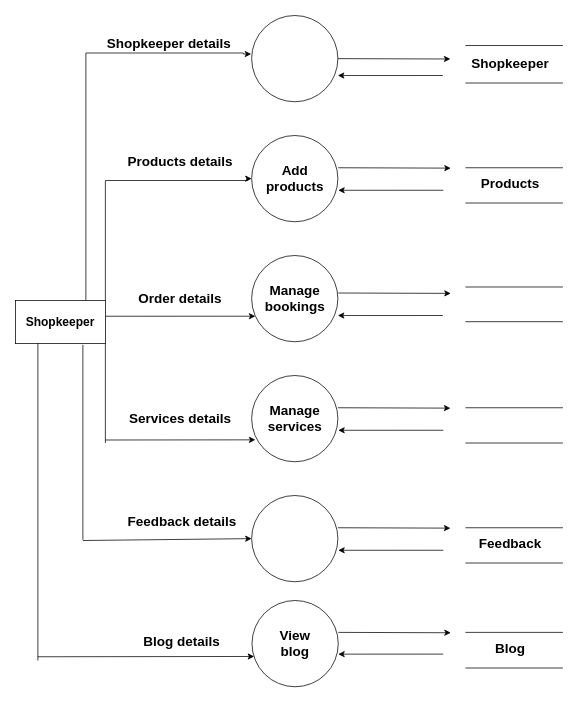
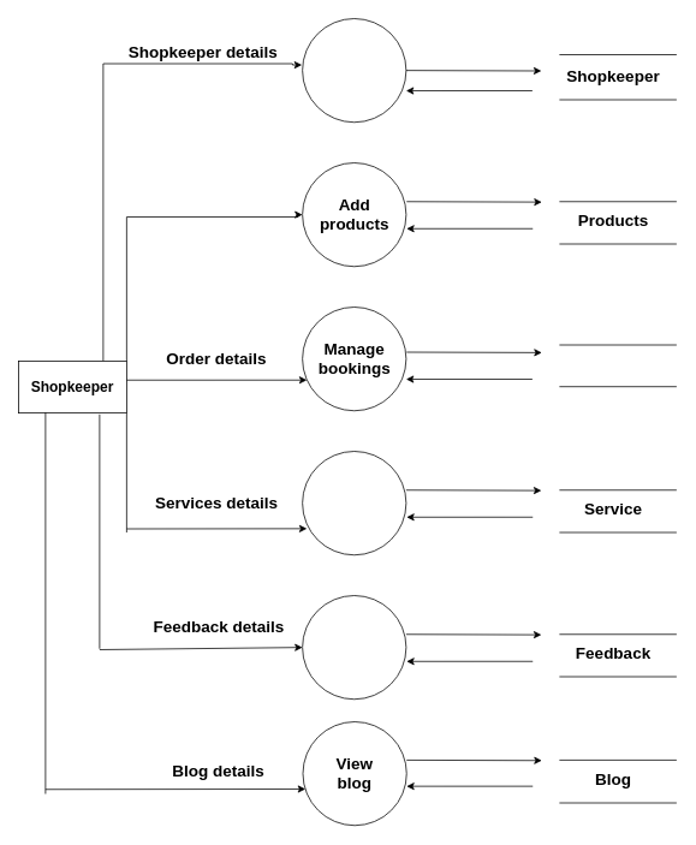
  <mxCell id="0" />
  <mxCell id="1" parent="0" />
  <mxCell id="2" style="edgeStyle=orthogonalEdgeStyle;rounded=0;orthogonalLoop=1;jettySize=auto;html=1;exitX=1;exitY=0;exitDx=0;exitDy=0;fontSize=18;entryX=0;entryY=0.5;entryDx=0;entryDy=0;" parent="1" source="4" target="6" edge="1"><mxGeometry relative="1" as="geometry"><mxPoint x="330" y="240" as="targetPoint" /><Array as="points"><mxPoint x="140" y="240" /><mxPoint x="330" y="240" /><mxPoint x="330" y="238" /></Array></mxGeometry></mxCell>
  <mxCell id="3" style="edgeStyle=orthogonalEdgeStyle;rounded=0;orthogonalLoop=1;jettySize=auto;html=1;exitX=0.75;exitY=0;exitDx=0;exitDy=0;fontSize=18;entryX=-0.04;entryY=0.447;entryDx=0;entryDy=0;entryPerimeter=0;" parent="1" edge="1"><mxGeometry relative="1" as="geometry"><mxPoint x="334.4" y="71.405" as="targetPoint" /><mxPoint x="114" y="400" as="sourcePoint" /><Array as="points"><mxPoint x="114" y="70" /><mxPoint x="324" y="70" /><mxPoint x="324" y="71" /></Array></mxGeometry></mxCell>
  <mxCell id="4" value="" style="rounded=0;whiteSpace=wrap;html=1;flipV=1;flipH=0;" parent="1" vertex="1"><mxGeometry x="20" y="400" width="120" height="57.5" as="geometry" /></mxCell>
  <mxCell id="5" value="" style="ellipse;whiteSpace=wrap;html=1;aspect=fixed;rounded=0;" parent="1" vertex="1"><mxGeometry x="335" y="20" width="115" height="115" as="geometry" /></mxCell>
  <mxCell id="6" value="" style="ellipse;whiteSpace=wrap;html=1;aspect=fixed;rounded=0;" parent="1" vertex="1"><mxGeometry x="335" y="180" width="115" height="115" as="geometry" /></mxCell>
  <mxCell id="7" value="" style="ellipse;whiteSpace=wrap;html=1;aspect=fixed;rounded=0;" parent="1" vertex="1"><mxGeometry x="335" y="340" width="115" height="115" as="geometry" /></mxCell>
  <mxCell id="8" value="" style="ellipse;whiteSpace=wrap;html=1;aspect=fixed;rounded=0;" parent="1" vertex="1"><mxGeometry x="335" y="500" width="115" height="115" as="geometry" /></mxCell>
  <mxCell id="9" value="" style="ellipse;whiteSpace=wrap;html=1;aspect=fixed;rounded=0;" parent="1" vertex="1"><mxGeometry x="335" y="660" width="115" height="115" as="geometry" /></mxCell>
  <mxCell id="10" value="&lt;font size=&quot;3&quot;&gt;Shopkeeper&lt;/font&gt;" style="text;html=1;strokeColor=none;fillColor=none;align=center;verticalAlign=middle;whiteSpace=wrap;rounded=0;fontStyle=1" parent="1" vertex="1"><mxGeometry x="50" y="413.75" width="60" height="30" as="geometry" /></mxCell>
  <mxCell id="11" value="&lt;b&gt;Add products&lt;/b&gt;" style="text;html=1;strokeColor=none;fillColor=none;align=center;verticalAlign=middle;whiteSpace=wrap;rounded=0;fontSize=18;" parent="1" vertex="1"><mxGeometry x="363" y="223" width="60" height="30" as="geometry" /></mxCell>
  <mxCell id="12" value="Manage bookings" style="text;html=1;strokeColor=none;fillColor=none;align=center;verticalAlign=middle;whiteSpace=wrap;rounded=0;fontSize=18;fontStyle=1" parent="1" vertex="1"><mxGeometry x="363" y="383" width="60" height="30" as="geometry" /></mxCell>
- <mxCell id="13" value="&lt;b&gt;Manage services&lt;/b&gt;" style="text;html=1;strokeColor=none;fillColor=none;align=center;verticalAlign=middle;whiteSpace=wrap;rounded=0;fontSize=18;" parent="1" vertex="1"><mxGeometry x="363" y="543" width="60" height="30" as="geometry" /></mxCell>
  <mxCell id="14" value="" style="ellipse;whiteSpace=wrap;html=1;aspect=fixed;rounded=0;" parent="1" vertex="1"><mxGeometry x="335.5" y="800" width="115" height="115" as="geometry" /></mxCell>
  <mxCell id="15" value="View blog" style="text;html=1;strokeColor=none;fillColor=none;align=center;verticalAlign=middle;whiteSpace=wrap;rounded=0;fontSize=18;fontStyle=1" parent="1" vertex="1"><mxGeometry x="362.5" y="842.5" width="60" height="30" as="geometry" /></mxCell>
  <mxCell id="16" value="" style="endArrow=classic;html=1;rounded=0;fontSize=18;exitX=1;exitY=0.635;exitDx=0;exitDy=0;entryX=0.043;entryY=0.704;entryDx=0;entryDy=0;entryPerimeter=0;exitPerimeter=0;" parent="1" source="4" target="7" edge="1"><mxGeometry width="50" height="50" relative="1" as="geometry"><mxPoint x="390" y="470" as="sourcePoint" /><mxPoint x="440" y="420" as="targetPoint" /></mxGeometry></mxCell>
  <mxCell id="17" value="" style="endArrow=none;html=1;rounded=0;fontSize=18;entryX=1;entryY=1;entryDx=0;entryDy=0;" parent="1" target="4" edge="1"><mxGeometry width="50" height="50" relative="1" as="geometry"><mxPoint x="140" y="590" as="sourcePoint" /><mxPoint x="440" y="510" as="targetPoint" /></mxGeometry></mxCell>
  <mxCell id="18" value="" style="endArrow=classic;html=1;rounded=0;fontSize=18;entryX=0.043;entryY=0.746;entryDx=0;entryDy=0;entryPerimeter=0;" parent="1" target="8" edge="1"><mxGeometry width="50" height="50" relative="1" as="geometry"><mxPoint x="140" y="586" as="sourcePoint" /><mxPoint x="440" y="510" as="targetPoint" /></mxGeometry></mxCell>
  <mxCell id="19" value="" style="endArrow=none;html=1;rounded=0;fontSize=18;" parent="1" edge="1"><mxGeometry width="50" height="50" relative="1" as="geometry"><mxPoint x="110" y="459" as="sourcePoint" /><mxPoint x="110" y="719" as="targetPoint" /></mxGeometry></mxCell>
  <mxCell id="20" value="" style="endArrow=classic;html=1;rounded=0;fontSize=18;entryX=0;entryY=0.5;entryDx=0;entryDy=0;" parent="1" target="9" edge="1"><mxGeometry width="50" height="50" relative="1" as="geometry"><mxPoint x="110" y="720" as="sourcePoint" /><mxPoint x="440" y="600" as="targetPoint" /></mxGeometry></mxCell>
  <mxCell id="21" value="" style="endArrow=none;html=1;rounded=0;fontSize=18;" parent="1" edge="1"><mxGeometry width="50" height="50" relative="1" as="geometry"><mxPoint x="50" y="457" as="sourcePoint" /><mxPoint x="50" y="880" as="targetPoint" /></mxGeometry></mxCell>
  <mxCell id="22" value="" style="endArrow=classic;html=1;rounded=0;fontSize=18;entryX=0.025;entryY=0.649;entryDx=0;entryDy=0;entryPerimeter=0;" parent="1" target="14" edge="1"><mxGeometry width="50" height="50" relative="1" as="geometry"><mxPoint x="50" y="875" as="sourcePoint" /><mxPoint x="440" y="780" as="targetPoint" /></mxGeometry></mxCell>
  <mxCell id="23" value="" style="endArrow=none;html=1;rounded=0;fontSize=18;" parent="1" edge="1"><mxGeometry width="50" height="50" relative="1" as="geometry"><mxPoint x="750" y="60" as="sourcePoint" /><mxPoint x="620" y="60" as="targetPoint" /></mxGeometry></mxCell>
  <mxCell id="24" value="" style="endArrow=none;html=1;rounded=0;fontSize=18;" parent="1" edge="1"><mxGeometry width="50" height="50" relative="1" as="geometry"><mxPoint x="750" y="110" as="sourcePoint" /><mxPoint x="620" y="110" as="targetPoint" /></mxGeometry></mxCell>
  <mxCell id="25" value="" style="endArrow=none;html=1;rounded=0;fontSize=18;" parent="1" edge="1"><mxGeometry width="50" height="50" relative="1" as="geometry"><mxPoint x="750" y="223" as="sourcePoint" /><mxPoint x="620" y="223" as="targetPoint" /></mxGeometry></mxCell>
  <mxCell id="26" value="" style="endArrow=none;html=1;rounded=0;fontSize=18;" parent="1" edge="1"><mxGeometry width="50" height="50" relative="1" as="geometry"><mxPoint x="750" y="270" as="sourcePoint" /><mxPoint x="620" y="270" as="targetPoint" /></mxGeometry></mxCell>
  <mxCell id="27" value="" style="endArrow=none;html=1;rounded=0;fontSize=18;" parent="1" edge="1"><mxGeometry width="50" height="50" relative="1" as="geometry"><mxPoint x="750" y="382" as="sourcePoint" /><mxPoint x="620" y="382" as="targetPoint" /></mxGeometry></mxCell>
  <mxCell id="28" value="" style="endArrow=none;html=1;rounded=0;fontSize=18;" parent="1" edge="1"><mxGeometry width="50" height="50" relative="1" as="geometry"><mxPoint x="750" y="428.25" as="sourcePoint" /><mxPoint x="620" y="428.25" as="targetPoint" /></mxGeometry></mxCell>
  <mxCell id="29" value="" style="endArrow=none;html=1;rounded=0;fontSize=18;" parent="1" edge="1"><mxGeometry width="50" height="50" relative="1" as="geometry"><mxPoint x="750" y="543" as="sourcePoint" /><mxPoint x="620" y="543" as="targetPoint" /></mxGeometry></mxCell>
  <mxCell id="30" value="" style="endArrow=none;html=1;rounded=0;fontSize=18;" parent="1" edge="1"><mxGeometry width="50" height="50" relative="1" as="geometry"><mxPoint x="750" y="590" as="sourcePoint" /><mxPoint x="620" y="590" as="targetPoint" /></mxGeometry></mxCell>
  <mxCell id="31" value="" style="endArrow=none;html=1;rounded=0;fontSize=18;" parent="1" edge="1"><mxGeometry width="50" height="50" relative="1" as="geometry"><mxPoint x="750" y="703" as="sourcePoint" /><mxPoint x="620" y="703" as="targetPoint" /></mxGeometry></mxCell>
  <mxCell id="32" value="" style="endArrow=none;html=1;rounded=0;fontSize=18;" parent="1" edge="1"><mxGeometry width="50" height="50" relative="1" as="geometry"><mxPoint x="750" y="750" as="sourcePoint" /><mxPoint x="620" y="750" as="targetPoint" /></mxGeometry></mxCell>
  <mxCell id="33" value="" style="endArrow=none;html=1;rounded=0;fontSize=18;" parent="1" edge="1"><mxGeometry width="50" height="50" relative="1" as="geometry"><mxPoint x="750" y="842.5" as="sourcePoint" /><mxPoint x="620" y="842.5" as="targetPoint" /></mxGeometry></mxCell>
  <mxCell id="34" value="" style="endArrow=none;html=1;rounded=0;fontSize=18;" parent="1" edge="1"><mxGeometry width="50" height="50" relative="1" as="geometry"><mxPoint x="750" y="890" as="sourcePoint" /><mxPoint x="620" y="890" as="targetPoint" /></mxGeometry></mxCell>
  <mxCell id="35" value="" style="endArrow=classic;html=1;rounded=0;fontSize=18;exitX=1;exitY=0.5;exitDx=0;exitDy=0;" parent="1" source="5" edge="1"><mxGeometry width="50" height="50" relative="1" as="geometry"><mxPoint x="430" y="150" as="sourcePoint" /><mxPoint x="600" y="78" as="targetPoint" /></mxGeometry></mxCell>
  <mxCell id="36" value="" style="endArrow=classic;html=1;rounded=0;fontSize=18;entryX=1;entryY=0.696;entryDx=0;entryDy=0;entryPerimeter=0;" parent="1" target="5" edge="1"><mxGeometry width="50" height="50" relative="1" as="geometry"><mxPoint x="590" y="100" as="sourcePoint" /><mxPoint x="570" y="120" as="targetPoint" /></mxGeometry></mxCell>
  <mxCell id="37" value="" style="endArrow=classic;html=1;rounded=0;fontSize=18;exitX=1;exitY=0.5;exitDx=0;exitDy=0;" parent="1" edge="1"><mxGeometry width="50" height="50" relative="1" as="geometry"><mxPoint x="450.5" y="223" as="sourcePoint" /><mxPoint x="600.5" y="223.5" as="targetPoint" /></mxGeometry></mxCell>
  <mxCell id="38" value="" style="endArrow=classic;html=1;rounded=0;fontSize=18;exitX=1;exitY=0.5;exitDx=0;exitDy=0;" parent="1" edge="1"><mxGeometry width="50" height="50" relative="1" as="geometry"><mxPoint x="450.5" y="390" as="sourcePoint" /><mxPoint x="600.5" y="390.5" as="targetPoint" /></mxGeometry></mxCell>
  <mxCell id="39" value="" style="endArrow=classic;html=1;rounded=0;fontSize=18;entryX=1;entryY=0.696;entryDx=0;entryDy=0;entryPerimeter=0;" parent="1" edge="1"><mxGeometry width="50" height="50" relative="1" as="geometry"><mxPoint x="590.5" y="253" as="sourcePoint" /><mxPoint x="450.5" y="253.04" as="targetPoint" /></mxGeometry></mxCell>
  <mxCell id="40" value="" style="endArrow=classic;html=1;rounded=0;fontSize=18;entryX=1;entryY=0.696;entryDx=0;entryDy=0;entryPerimeter=0;" parent="1" edge="1"><mxGeometry width="50" height="50" relative="1" as="geometry"><mxPoint x="590" y="420" as="sourcePoint" /><mxPoint x="450" y="420.04" as="targetPoint" /></mxGeometry></mxCell>
  <mxCell id="41" value="" style="endArrow=classic;html=1;rounded=0;fontSize=18;entryX=1;entryY=0.696;entryDx=0;entryDy=0;entryPerimeter=0;" parent="1" edge="1"><mxGeometry width="50" height="50" relative="1" as="geometry"><mxPoint x="590.5" y="573" as="sourcePoint" /><mxPoint x="450.5" y="573.04" as="targetPoint" /></mxGeometry></mxCell>
  <mxCell id="42" value="" style="endArrow=classic;html=1;rounded=0;fontSize=18;entryX=1;entryY=0.696;entryDx=0;entryDy=0;entryPerimeter=0;" parent="1" edge="1"><mxGeometry width="50" height="50" relative="1" as="geometry"><mxPoint x="590.5" y="733" as="sourcePoint" /><mxPoint x="450.5" y="733.04" as="targetPoint" /></mxGeometry></mxCell>
  <mxCell id="43" value="" style="endArrow=classic;html=1;rounded=0;fontSize=18;exitX=1;exitY=0.5;exitDx=0;exitDy=0;" parent="1" edge="1"><mxGeometry width="50" height="50" relative="1" as="geometry"><mxPoint x="450" y="543" as="sourcePoint" /><mxPoint x="600" y="543.5" as="targetPoint" /></mxGeometry></mxCell>
  <mxCell id="44" value="" style="endArrow=classic;html=1;rounded=0;fontSize=18;exitX=1;exitY=0.5;exitDx=0;exitDy=0;" parent="1" edge="1"><mxGeometry width="50" height="50" relative="1" as="geometry"><mxPoint x="450" y="703" as="sourcePoint" /><mxPoint x="600" y="703.5" as="targetPoint" /></mxGeometry></mxCell>
  <mxCell id="45" value="" style="endArrow=classic;html=1;rounded=0;fontSize=18;exitX=1;exitY=0.5;exitDx=0;exitDy=0;" parent="1" edge="1"><mxGeometry width="50" height="50" relative="1" as="geometry"><mxPoint x="450.5" y="842.5" as="sourcePoint" /><mxPoint x="600.5" y="843" as="targetPoint" /></mxGeometry></mxCell>
  <mxCell id="46" value="" style="endArrow=classic;html=1;rounded=0;fontSize=18;entryX=1;entryY=0.696;entryDx=0;entryDy=0;entryPerimeter=0;" parent="1" edge="1"><mxGeometry width="50" height="50" relative="1" as="geometry"><mxPoint x="590.5" y="871.5" as="sourcePoint" /><mxPoint x="450.5" y="871.54" as="targetPoint" /></mxGeometry></mxCell>
  <mxCell id="47" value="Shopkeeper" style="text;html=1;strokeColor=none;fillColor=none;align=center;verticalAlign=middle;whiteSpace=wrap;rounded=0;fontSize=18;fontStyle=1" parent="1" vertex="1"><mxGeometry x="650" y="70" width="60" height="30" as="geometry" /></mxCell>
  <mxCell id="48" value="Products" style="text;html=1;strokeColor=none;fillColor=none;align=center;verticalAlign=middle;whiteSpace=wrap;rounded=0;fontSize=18;fontStyle=1" parent="1" vertex="1"><mxGeometry x="650" y="230" width="60" height="30" as="geometry" /></mxCell>
+ <mxCell id="49" value="Service" style="text;html=1;strokeColor=none;fillColor=none;align=center;verticalAlign=middle;whiteSpace=wrap;rounded=0;fontSize=18;fontStyle=1" parent="1" vertex="1"><mxGeometry x="650" y="550" width="60" height="30" as="geometry" /></mxCell>
  <mxCell id="50" value="Feedback" style="text;html=1;strokeColor=none;fillColor=none;align=center;verticalAlign=middle;whiteSpace=wrap;rounded=0;fontSize=18;fontStyle=1" parent="1" vertex="1"><mxGeometry x="650" y="710" width="60" height="30" as="geometry" /></mxCell>
  <mxCell id="51" value="Blog" style="text;html=1;strokeColor=none;fillColor=none;align=center;verticalAlign=middle;whiteSpace=wrap;rounded=0;fontSize=18;fontStyle=1" parent="1" vertex="1"><mxGeometry x="650" y="850" width="60" height="30" as="geometry" /></mxCell>
  <mxCell id="52" value="Shopkeeper details" style="text;html=1;strokeColor=none;fillColor=none;align=center;verticalAlign=middle;whiteSpace=wrap;rounded=0;fontSize=18;fontStyle=1" parent="1" vertex="1"><mxGeometry x="140" y="43" width="170" height="30" as="geometry" /></mxCell>
- <mxCell id="53" value="Products details" style="text;html=1;strokeColor=none;fillColor=none;align=center;verticalAlign=middle;whiteSpace=wrap;rounded=0;fontSize=18;fontStyle=1" parent="1" vertex="1"><mxGeometry x="150" y="200" width="180" height="30" as="geometry" /></mxCell>
  <mxCell id="54" value="Order details" style="text;html=1;strokeColor=none;fillColor=none;align=center;verticalAlign=middle;whiteSpace=wrap;rounded=0;fontSize=18;fontStyle=1" parent="1" vertex="1"><mxGeometry x="170" y="383" width="140" height="30" as="geometry" /></mxCell>
  <mxCell id="55" value="Services details" style="text;html=1;strokeColor=none;fillColor=none;align=center;verticalAlign=middle;whiteSpace=wrap;rounded=0;fontSize=18;fontStyle=1" parent="1" vertex="1"><mxGeometry x="165" y="543" width="150" height="30" as="geometry" /></mxCell>
  <mxCell id="56" value="Feedback details" style="text;html=1;strokeColor=none;fillColor=none;align=center;verticalAlign=middle;whiteSpace=wrap;rounded=0;fontSize=18;fontStyle=1" parent="1" vertex="1"><mxGeometry x="165" y="680" width="155" height="30" as="geometry" /></mxCell>
  <mxCell id="57" value="Blog details" style="text;html=1;strokeColor=none;fillColor=none;align=center;verticalAlign=middle;whiteSpace=wrap;rounded=0;fontSize=18;fontStyle=1" parent="1" vertex="1"><mxGeometry x="162.5" y="840" width="157.5" height="30" as="geometry" /></mxCell>
